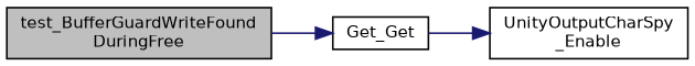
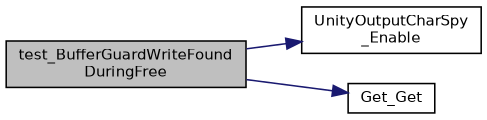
  digraph {
    rankdir=LR
    node [color=black fillcolor=white fontname=Helvetica fontsize=10 shape=record style=filled]
    edge [color=midnightblue fontname=Helvetica fontsize=10 labelfontname=Helvetica labelfontsize=10 style=solid]
    n1 [fillcolor=grey75 fontcolor=black height=0.2 label="test_BufferGuardWriteFound\lDuringFree" width=0.4]
    n2 [height=0.2 label="UnityOutputCharSpy\l_Enable" width=0.4]
    n3 [height=0.2 label=Get_Get width=0.4]
-   n3 -> n2
+   n1 -> n2
    n1 -> n3
  }
